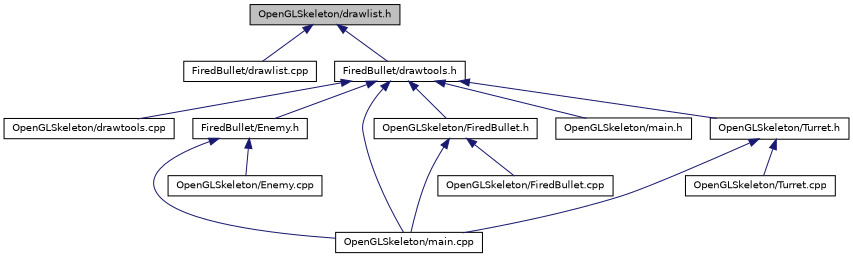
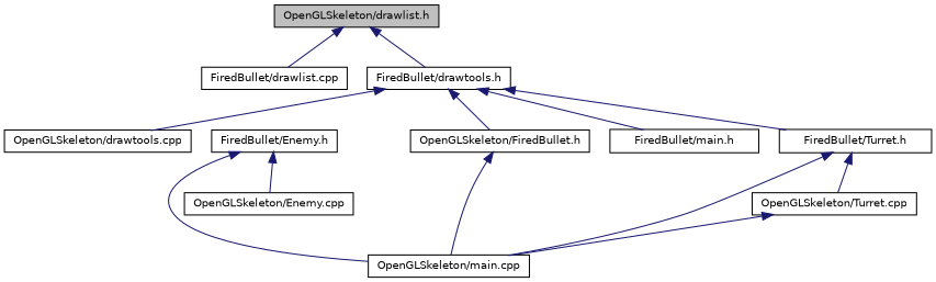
  digraph {
    node [color=black fillcolor=white fontname=Helvetica fontsize=10 shape=record style=filled]
    edge [color=midnightblue dir=back fontname=Helvetica fontsize=10 labelfontname=Helvetica labelfontsize=10 style=solid]
    n1 [fillcolor=grey75 fontcolor=black height=0.2 label="OpenGLSkeleton/drawlist.h" width=0.4]
    n2 [height=0.2 label="FiredBullet/drawlist.cpp" width=0.4]
    n3 [height=0.2 label="FiredBullet/drawtools.h" width=0.4]
    n4 [height=0.2 label="OpenGLSkeleton/drawtools.cpp" width=0.4]
    n5 [height=0.2 label="FiredBullet/Enemy.h" width=0.4]
    n6 [height=0.2 label="OpenGLSkeleton/main.cpp" width=0.4]
    n7 [height=0.2 label="OpenGLSkeleton/FiredBullet.h" width=0.4]
-   n8 [height=0.2 label="OpenGLSkeleton/main.h" width=0.4]
-   n9 [height=0.2 label="OpenGLSkeleton/Turret.h" width=0.4]
+   n8 [height=0.2 label="FiredBullet/main.h" width=0.4]
+   n9 [height=0.2 label="FiredBullet/Turret.h" width=0.4]
    n10 [height=0.2 label="OpenGLSkeleton/Enemy.cpp" width=0.4]
-   n11 [height=0.2 label="OpenGLSkeleton/FiredBullet.cpp" width=0.4]
    n12 [height=0.2 label="OpenGLSkeleton/Turret.cpp" width=0.4]
    n1 -> n2
    n1 -> n3
    n3 -> n4
-   n3 -> n5
-   n3 -> n6
+   n12 -> n6
    n3 -> n7
    n3 -> n8
    n3 -> n9
    n5 -> n6
    n5 -> n10
    n7 -> n6
-   n7 -> n11
    n9 -> n6
    n9 -> n12
  }
